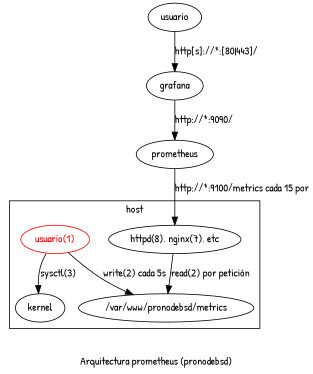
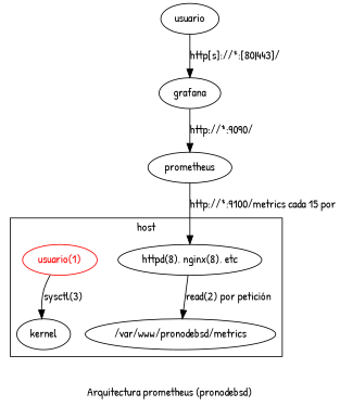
  digraph {
    fontname="Patrick Hand"
    label="Arquitectura prometheus (pronodebsd)"
    node [fontname="Patrick Hand"]
    edge [fontname="Patrick Hand"]
-   n1 [label="httpd(8), nginx(7), etc"]
+   n1 [label="httpd(8), nginx(8), etc"]
    n2 [label="/var/www/pronodebsd/metrics"]
    n3 [color=red fontcolor=red label="usuario(1)"]
    kernel
    usuario
    grafana
    prometheus
    subgraph cluster_1 {
      label=host
      n1
      n2
      n3
      kernel
    }
    n1 -> n2 [label="read(2) por petición"]
-   n3 -> n2 [label="write(2) cada 5s"]
    n3 -> kernel [label="sysctl(3)"]
    usuario -> grafana [label="http[s]://*:[80|443]/"]
    grafana -> prometheus [label="http://*:9090/"]
    prometheus -> n1 [label="http://*:9100/metrics cada 15 por"]
  }
